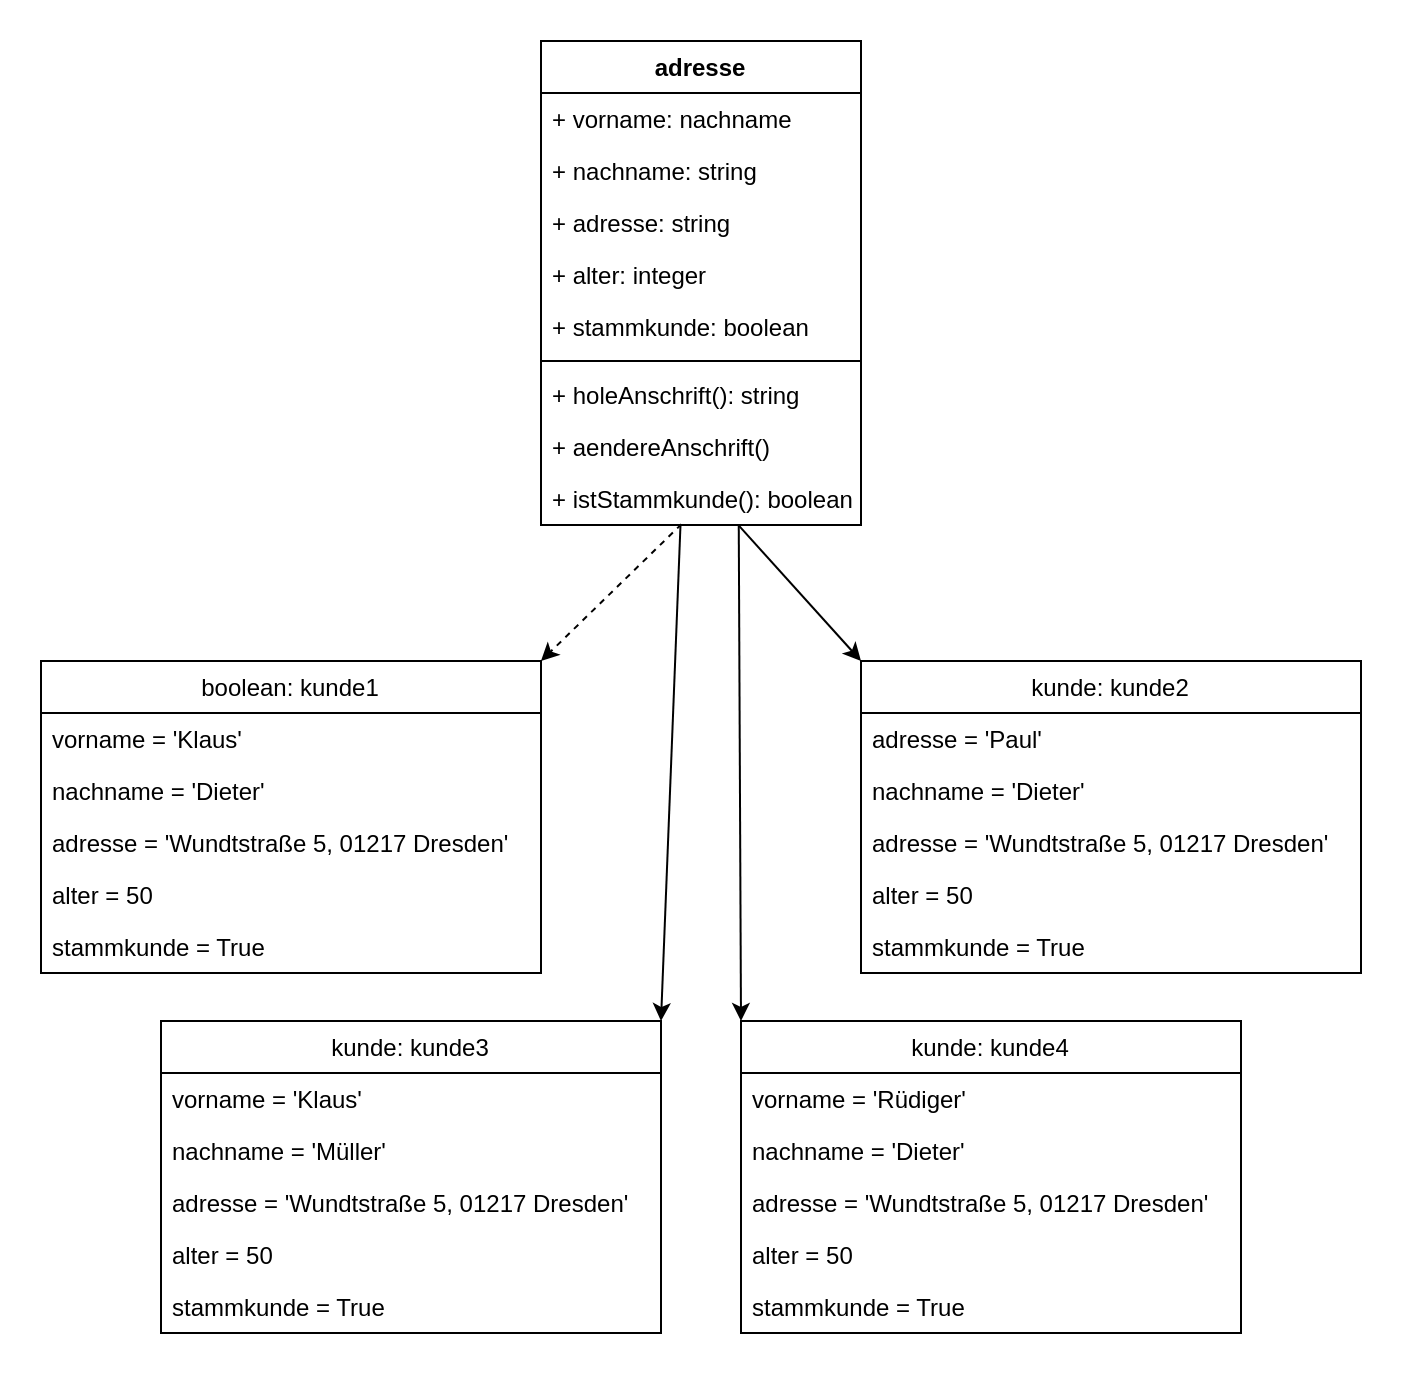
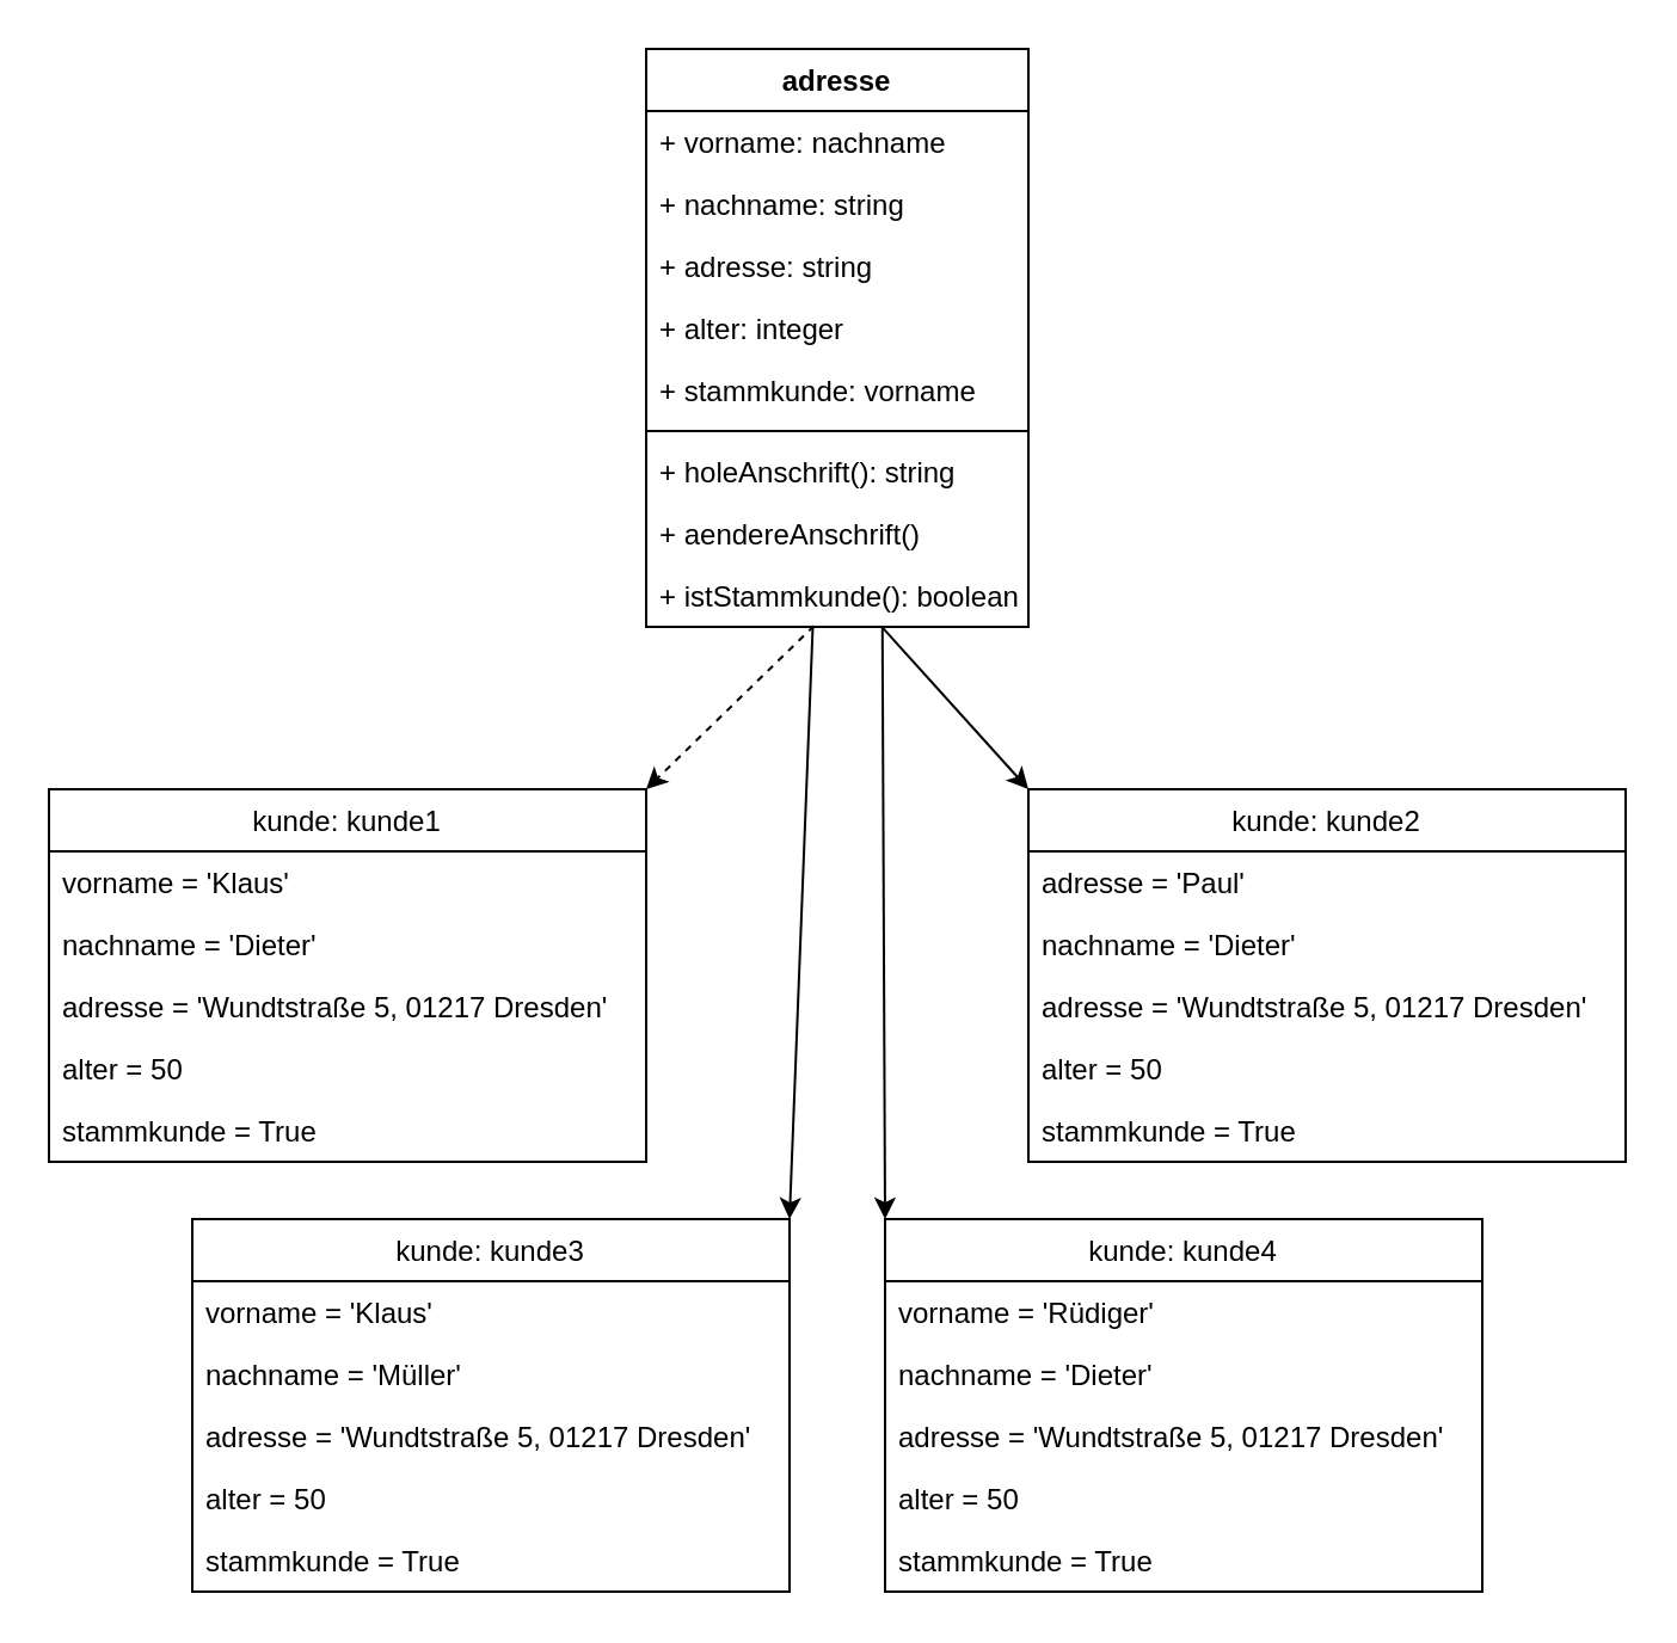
  <mxCell id="0" />
  <mxCell id="1" parent="0" />
  <mxCell id="2" value="kunde: kunde4" style="swimlane;fontStyle=0;childLayout=stackLayout;horizontal=1;startSize=26;fillColor=none;horizontalStack=0;resizeParent=1;resizeParentMax=0;resizeLast=0;collapsible=1;marginBottom=0;" vertex="1" parent="1"><mxGeometry x="370" y="510" width="250" height="156" as="geometry" /></mxCell>
  <mxCell id="3" value="vorname = 'Rüdiger'" style="text;strokeColor=none;fillColor=none;align=left;verticalAlign=top;spacingLeft=4;spacingRight=4;overflow=hidden;rotatable=0;points=[[0,0.5],[1,0.5]];portConstraint=eastwest;" vertex="1" parent="2"><mxGeometry y="26" width="250" height="26" as="geometry" /></mxCell>
  <mxCell id="4" value="nachname = 'Dieter'" style="text;strokeColor=none;fillColor=none;align=left;verticalAlign=top;spacingLeft=4;spacingRight=4;overflow=hidden;rotatable=0;points=[[0,0.5],[1,0.5]];portConstraint=eastwest;" vertex="1" parent="2"><mxGeometry y="52" width="250" height="26" as="geometry" /></mxCell>
  <mxCell id="5" value="adresse = 'Wundtstraße 5, 01217 Dresden'&#10;" style="text;strokeColor=none;fillColor=none;align=left;verticalAlign=top;spacingLeft=4;spacingRight=4;overflow=hidden;rotatable=0;points=[[0,0.5],[1,0.5]];portConstraint=eastwest;" vertex="1" parent="2"><mxGeometry y="78" width="250" height="26" as="geometry" /></mxCell>
  <mxCell id="6" value="alter = 50" style="text;strokeColor=none;fillColor=none;align=left;verticalAlign=top;spacingLeft=4;spacingRight=4;overflow=hidden;rotatable=0;points=[[0,0.5],[1,0.5]];portConstraint=eastwest;" vertex="1" parent="2"><mxGeometry y="104" width="250" height="26" as="geometry" /></mxCell>
  <mxCell id="7" value="stammkunde = True" style="text;strokeColor=none;fillColor=none;align=left;verticalAlign=top;spacingLeft=4;spacingRight=4;overflow=hidden;rotatable=0;points=[[0,0.5],[1,0.5]];portConstraint=eastwest;" vertex="1" parent="2"><mxGeometry y="130" width="250" height="26" as="geometry" /></mxCell>
- <mxCell id="8" value="boolean: kunde1" style="swimlane;fontStyle=0;childLayout=stackLayout;horizontal=1;startSize=26;fillColor=none;horizontalStack=0;resizeParent=1;resizeParentMax=0;resizeLast=0;collapsible=1;marginBottom=0;" vertex="1" parent="1"><mxGeometry x="20" y="330" width="250" height="156" as="geometry" /></mxCell>
+ <mxCell id="8" value="kunde: kunde1" style="swimlane;fontStyle=0;childLayout=stackLayout;horizontal=1;startSize=26;fillColor=none;horizontalStack=0;resizeParent=1;resizeParentMax=0;resizeLast=0;collapsible=1;marginBottom=0;" vertex="1" parent="1"><mxGeometry x="20" y="330" width="250" height="156" as="geometry" /></mxCell>
  <mxCell id="9" value="vorname = 'Klaus'" style="text;strokeColor=none;fillColor=none;align=left;verticalAlign=top;spacingLeft=4;spacingRight=4;overflow=hidden;rotatable=0;points=[[0,0.5],[1,0.5]];portConstraint=eastwest;" vertex="1" parent="8"><mxGeometry y="26" width="250" height="26" as="geometry" /></mxCell>
  <mxCell id="10" value="nachname = 'Dieter'" style="text;strokeColor=none;fillColor=none;align=left;verticalAlign=top;spacingLeft=4;spacingRight=4;overflow=hidden;rotatable=0;points=[[0,0.5],[1,0.5]];portConstraint=eastwest;" vertex="1" parent="8"><mxGeometry y="52" width="250" height="26" as="geometry" /></mxCell>
  <mxCell id="11" value="adresse = 'Wundtstraße 5, 01217 Dresden'&#10;" style="text;strokeColor=none;fillColor=none;align=left;verticalAlign=top;spacingLeft=4;spacingRight=4;overflow=hidden;rotatable=0;points=[[0,0.5],[1,0.5]];portConstraint=eastwest;" vertex="1" parent="8"><mxGeometry y="78" width="250" height="26" as="geometry" /></mxCell>
  <mxCell id="12" value="alter = 50" style="text;strokeColor=none;fillColor=none;align=left;verticalAlign=top;spacingLeft=4;spacingRight=4;overflow=hidden;rotatable=0;points=[[0,0.5],[1,0.5]];portConstraint=eastwest;" vertex="1" parent="8"><mxGeometry y="104" width="250" height="26" as="geometry" /></mxCell>
  <mxCell id="13" value="stammkunde = True" style="text;strokeColor=none;fillColor=none;align=left;verticalAlign=top;spacingLeft=4;spacingRight=4;overflow=hidden;rotatable=0;points=[[0,0.5],[1,0.5]];portConstraint=eastwest;" vertex="1" parent="8"><mxGeometry y="130" width="250" height="26" as="geometry" /></mxCell>
  <mxCell id="14" value="kunde: kunde2" style="swimlane;fontStyle=0;childLayout=stackLayout;horizontal=1;startSize=26;fillColor=none;horizontalStack=0;resizeParent=1;resizeParentMax=0;resizeLast=0;collapsible=1;marginBottom=0;" vertex="1" parent="1"><mxGeometry x="430" y="330" width="250" height="156" as="geometry" /></mxCell>
  <mxCell id="15" value="adresse = 'Paul'" style="text;strokeColor=none;fillColor=none;align=left;verticalAlign=top;spacingLeft=4;spacingRight=4;overflow=hidden;rotatable=0;points=[[0,0.5],[1,0.5]];portConstraint=eastwest;" vertex="1" parent="14"><mxGeometry y="26" width="250" height="26" as="geometry" /></mxCell>
  <mxCell id="16" value="nachname = 'Dieter'" style="text;strokeColor=none;fillColor=none;align=left;verticalAlign=top;spacingLeft=4;spacingRight=4;overflow=hidden;rotatable=0;points=[[0,0.5],[1,0.5]];portConstraint=eastwest;" vertex="1" parent="14"><mxGeometry y="52" width="250" height="26" as="geometry" /></mxCell>
  <mxCell id="17" value="adresse = 'Wundtstraße 5, 01217 Dresden'&#10;" style="text;strokeColor=none;fillColor=none;align=left;verticalAlign=top;spacingLeft=4;spacingRight=4;overflow=hidden;rotatable=0;points=[[0,0.5],[1,0.5]];portConstraint=eastwest;" vertex="1" parent="14"><mxGeometry y="78" width="250" height="26" as="geometry" /></mxCell>
  <mxCell id="18" value="alter = 50" style="text;strokeColor=none;fillColor=none;align=left;verticalAlign=top;spacingLeft=4;spacingRight=4;overflow=hidden;rotatable=0;points=[[0,0.5],[1,0.5]];portConstraint=eastwest;" vertex="1" parent="14"><mxGeometry y="104" width="250" height="26" as="geometry" /></mxCell>
  <mxCell id="19" value="stammkunde = True" style="text;strokeColor=none;fillColor=none;align=left;verticalAlign=top;spacingLeft=4;spacingRight=4;overflow=hidden;rotatable=0;points=[[0,0.5],[1,0.5]];portConstraint=eastwest;" vertex="1" parent="14"><mxGeometry y="130" width="250" height="26" as="geometry" /></mxCell>
  <mxCell id="20" value="kunde: kunde3" style="swimlane;fontStyle=0;childLayout=stackLayout;horizontal=1;startSize=26;fillColor=none;horizontalStack=0;resizeParent=1;resizeParentMax=0;resizeLast=0;collapsible=1;marginBottom=0;" vertex="1" parent="1"><mxGeometry x="80" y="510" width="250" height="156" as="geometry" /></mxCell>
  <mxCell id="21" value="vorname = 'Klaus'" style="text;strokeColor=none;fillColor=none;align=left;verticalAlign=top;spacingLeft=4;spacingRight=4;overflow=hidden;rotatable=0;points=[[0,0.5],[1,0.5]];portConstraint=eastwest;" vertex="1" parent="20"><mxGeometry y="26" width="250" height="26" as="geometry" /></mxCell>
  <mxCell id="22" value="nachname = 'Müller'" style="text;strokeColor=none;fillColor=none;align=left;verticalAlign=top;spacingLeft=4;spacingRight=4;overflow=hidden;rotatable=0;points=[[0,0.5],[1,0.5]];portConstraint=eastwest;" vertex="1" parent="20"><mxGeometry y="52" width="250" height="26" as="geometry" /></mxCell>
  <mxCell id="23" value="adresse = 'Wundtstraße 5, 01217 Dresden'&#10;" style="text;strokeColor=none;fillColor=none;align=left;verticalAlign=top;spacingLeft=4;spacingRight=4;overflow=hidden;rotatable=0;points=[[0,0.5],[1,0.5]];portConstraint=eastwest;" vertex="1" parent="20"><mxGeometry y="78" width="250" height="26" as="geometry" /></mxCell>
  <mxCell id="24" value="alter = 50" style="text;strokeColor=none;fillColor=none;align=left;verticalAlign=top;spacingLeft=4;spacingRight=4;overflow=hidden;rotatable=0;points=[[0,0.5],[1,0.5]];portConstraint=eastwest;" vertex="1" parent="20"><mxGeometry y="104" width="250" height="26" as="geometry" /></mxCell>
  <mxCell id="25" value="stammkunde = True" style="text;strokeColor=none;fillColor=none;align=left;verticalAlign=top;spacingLeft=4;spacingRight=4;overflow=hidden;rotatable=0;points=[[0,0.5],[1,0.5]];portConstraint=eastwest;" vertex="1" parent="20"><mxGeometry y="130" width="250" height="26" as="geometry" /></mxCell>
  <mxCell id="26" value="" style="endArrow=classic;html=1;entryX=1;entryY=0;entryDx=0;entryDy=0;exitX=0.439;exitY=0.985;exitDx=0;exitDy=0;exitPerimeter=0;dashed=1;" edge="1" parent="1" source="39" target="8"><mxGeometry width="50" height="50" relative="1" as="geometry"><mxPoint x="343" y="260" as="sourcePoint" /><mxPoint x="360" y="290" as="targetPoint" /></mxGeometry></mxCell>
  <mxCell id="27" value="" style="endArrow=classic;html=1;entryX=1;entryY=0;entryDx=0;entryDy=0;exitX=0.436;exitY=0.985;exitDx=0;exitDy=0;exitPerimeter=0;" edge="1" parent="1" source="39" target="20"><mxGeometry width="50" height="50" relative="1" as="geometry"><mxPoint x="340" y="260" as="sourcePoint" /><mxPoint x="280" y="340" as="targetPoint" /></mxGeometry></mxCell>
  <mxCell id="28" value="" style="endArrow=classic;html=1;entryX=0;entryY=0;entryDx=0;entryDy=0;exitX=0.617;exitY=1.002;exitDx=0;exitDy=0;exitPerimeter=0;" edge="1" parent="1" source="39" target="14"><mxGeometry width="50" height="50" relative="1" as="geometry"><mxPoint x="370" y="263" as="sourcePoint" /><mxPoint x="290" y="350" as="targetPoint" /></mxGeometry></mxCell>
  <mxCell id="29" value="" style="endArrow=classic;html=1;exitX=0.618;exitY=1.002;exitDx=0;exitDy=0;exitPerimeter=0;entryX=1;entryY=0;entryDx=0;entryDy=0;" edge="1" parent="1" source="39"><mxGeometry width="50" height="50" relative="1" as="geometry"><mxPoint x="442.96" y="444.002" as="sourcePoint" /><mxPoint x="370" y="510" as="targetPoint" /></mxGeometry></mxCell>
  <mxCell id="30" value="adresse" style="swimlane;fontStyle=1;align=center;verticalAlign=top;childLayout=stackLayout;horizontal=1;startSize=26;horizontalStack=0;resizeParent=1;resizeParentMax=0;resizeLast=0;collapsible=1;marginBottom=0;" vertex="1" parent="1"><mxGeometry x="270" y="20" width="160" height="242" as="geometry" /></mxCell>
  <mxCell id="31" value="+ vorname: nachname" style="text;strokeColor=none;fillColor=none;align=left;verticalAlign=top;spacingLeft=4;spacingRight=4;overflow=hidden;rotatable=0;points=[[0,0.5],[1,0.5]];portConstraint=eastwest;" vertex="1" parent="30"><mxGeometry y="26" width="160" height="26" as="geometry" /></mxCell>
  <mxCell id="32" value="+ nachname: string" style="text;strokeColor=none;fillColor=none;align=left;verticalAlign=top;spacingLeft=4;spacingRight=4;overflow=hidden;rotatable=0;points=[[0,0.5],[1,0.5]];portConstraint=eastwest;" vertex="1" parent="30"><mxGeometry y="52" width="160" height="26" as="geometry" /></mxCell>
  <mxCell id="33" value="+ adresse: string" style="text;strokeColor=none;fillColor=none;align=left;verticalAlign=top;spacingLeft=4;spacingRight=4;overflow=hidden;rotatable=0;points=[[0,0.5],[1,0.5]];portConstraint=eastwest;" vertex="1" parent="30"><mxGeometry y="78" width="160" height="26" as="geometry" /></mxCell>
  <mxCell id="34" value="+ alter: integer" style="text;strokeColor=none;fillColor=none;align=left;verticalAlign=top;spacingLeft=4;spacingRight=4;overflow=hidden;rotatable=0;points=[[0,0.5],[1,0.5]];portConstraint=eastwest;" vertex="1" parent="30"><mxGeometry y="104" width="160" height="26" as="geometry" /></mxCell>
- <mxCell id="35" value="+ stammkunde: boolean" style="text;strokeColor=none;fillColor=none;align=left;verticalAlign=top;spacingLeft=4;spacingRight=4;overflow=hidden;rotatable=0;points=[[0,0.5],[1,0.5]];portConstraint=eastwest;" vertex="1" parent="30"><mxGeometry y="130" width="160" height="26" as="geometry" /></mxCell>
+ <mxCell id="35" value="+ stammkunde: vorname" style="text;strokeColor=none;fillColor=none;align=left;verticalAlign=top;spacingLeft=4;spacingRight=4;overflow=hidden;rotatable=0;points=[[0,0.5],[1,0.5]];portConstraint=eastwest;" vertex="1" parent="30"><mxGeometry y="130" width="160" height="26" as="geometry" /></mxCell>
  <mxCell id="36" value="" style="line;strokeWidth=1;fillColor=none;align=left;verticalAlign=middle;spacingTop=-1;spacingLeft=3;spacingRight=3;rotatable=0;labelPosition=right;points=[];portConstraint=eastwest;" vertex="1" parent="30"><mxGeometry y="156" width="160" height="8" as="geometry" /></mxCell>
  <mxCell id="37" value="+ holeAnschrift(): string" style="text;strokeColor=none;fillColor=none;align=left;verticalAlign=top;spacingLeft=4;spacingRight=4;overflow=hidden;rotatable=0;points=[[0,0.5],[1,0.5]];portConstraint=eastwest;" vertex="1" parent="30"><mxGeometry y="164" width="160" height="26" as="geometry" /></mxCell>
  <mxCell id="38" value="+ aendereAnschrift()" style="text;strokeColor=none;fillColor=none;align=left;verticalAlign=top;spacingLeft=4;spacingRight=4;overflow=hidden;rotatable=0;points=[[0,0.5],[1,0.5]];portConstraint=eastwest;" vertex="1" parent="30"><mxGeometry y="190" width="160" height="26" as="geometry" /></mxCell>
  <mxCell id="39" value="+ istStammkunde(): boolean" style="text;strokeColor=none;fillColor=none;align=left;verticalAlign=top;spacingLeft=4;spacingRight=4;overflow=hidden;rotatable=0;points=[[0,0.5],[1,0.5]];portConstraint=eastwest;" vertex="1" parent="30"><mxGeometry y="216" width="160" height="26" as="geometry" /></mxCell>
